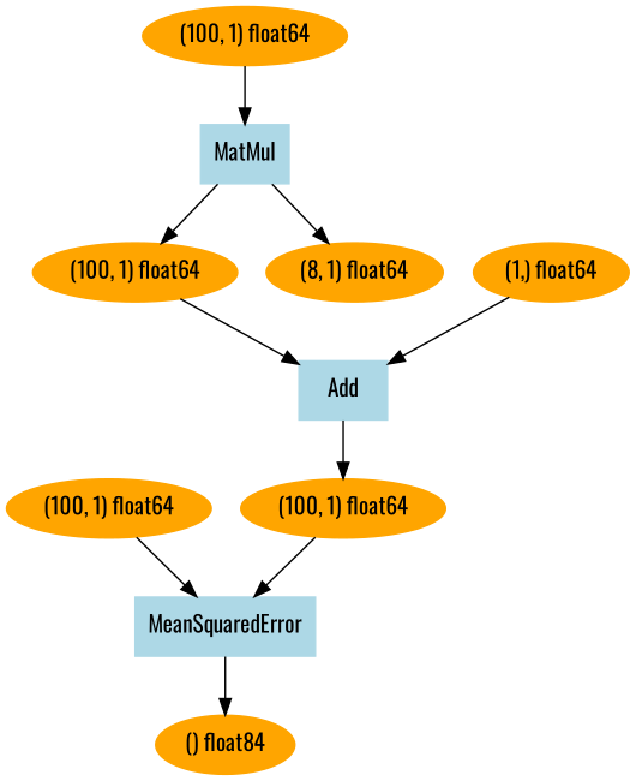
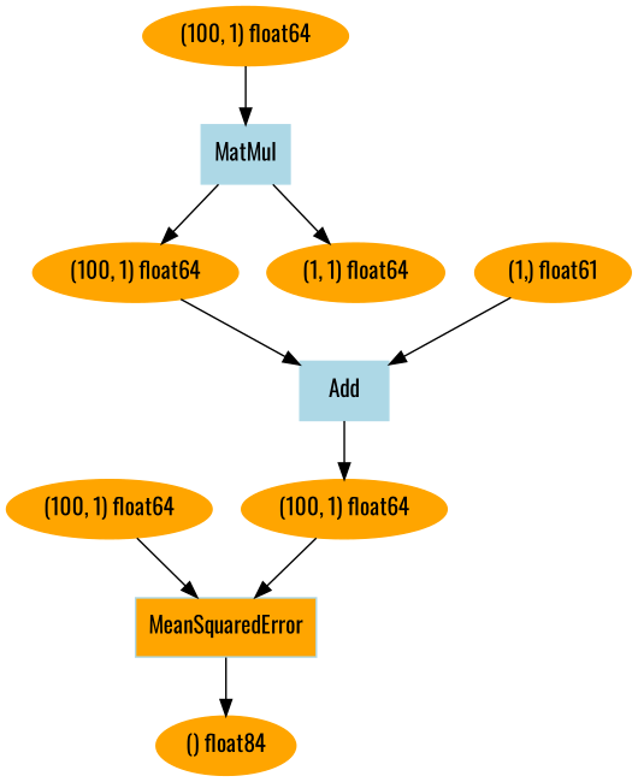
  digraph {
    fontname=Oswald
    node [color=orange fontname=Oswald style=filled]
    edge [fontname=Oswald]
    n1 [label="() float84"]
-   n2 [color=lightblue label=MeanSquaredError shape=box]
+   n2 [color=lightblue label=MeanSquaredError shape=box fillcolor=orange]
    n3 [label="(100, 1) float64"]
    n4 [label="(100, 1) float64"]
    n5 [color=lightblue label=Add shape=box]
    n6 [label="(100, 1) float64"]
-   n7 [label="(1,) float64"]
+   n7 [label="(1,) float61"]
    n8 [color=lightblue label=MatMul shape=box]
-   n9 [label="(8, 1) float64"]
+   n9 [label="(1, 1) float64"]
    n10 [label="(100, 1) float64"]
    n2 -> n1
    n3 -> n2
    n4 -> n2
    n5 -> n4
    n6 -> n5
    n7 -> n5
    n8 -> n6
    n8 -> n9
    n10 -> n8
  }
